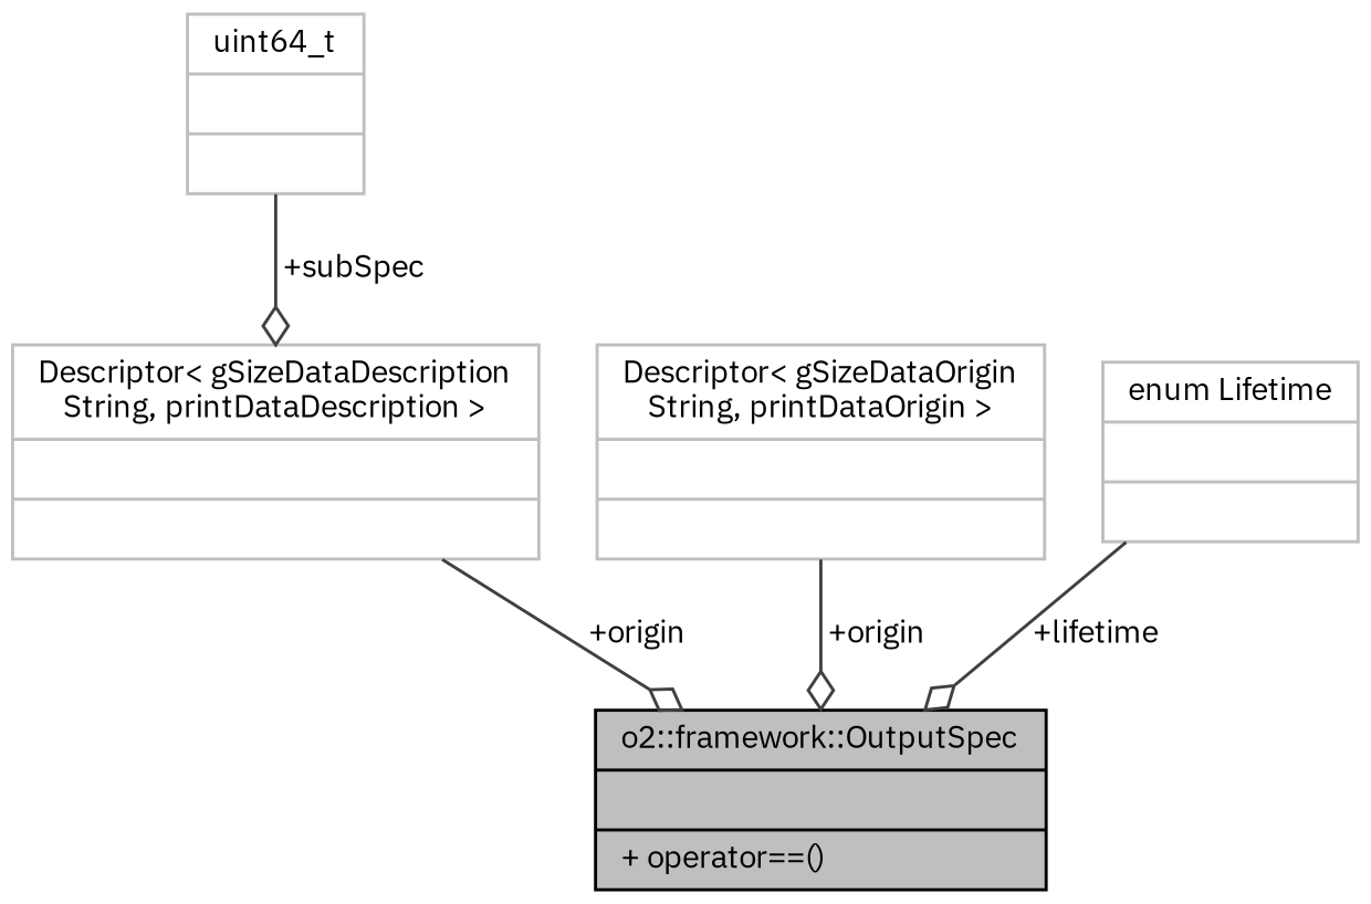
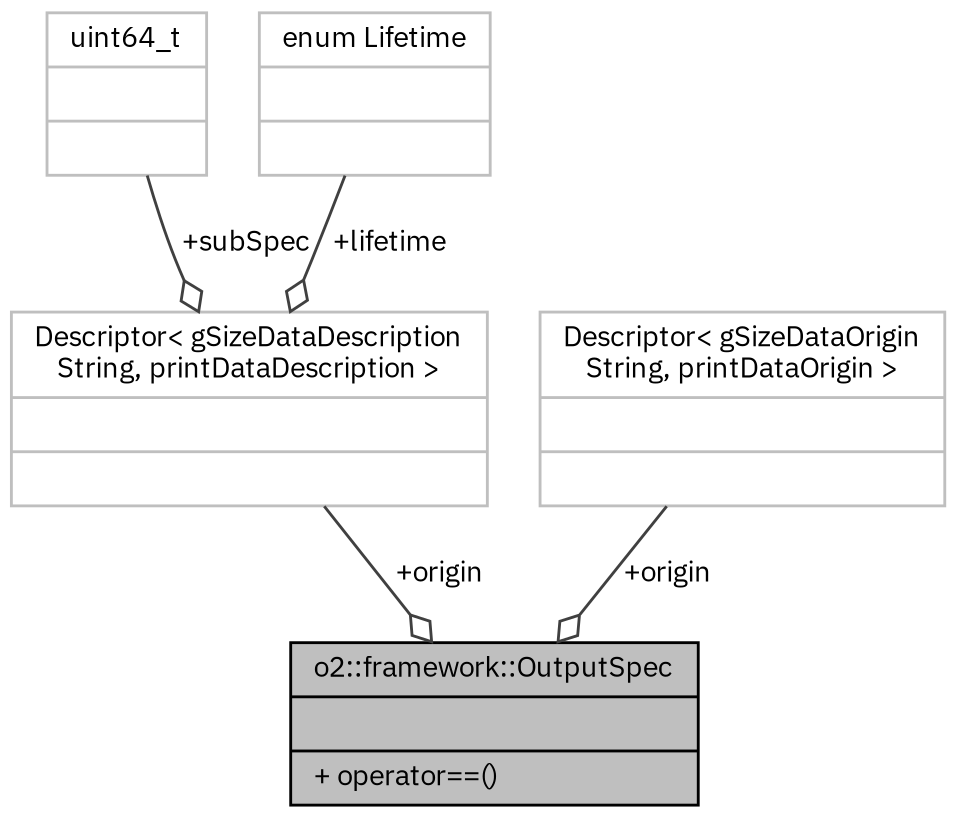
  digraph {
    fontname="IBM Plex Sans"
    node [color=grey75 fontname="IBM Plex Sans" fontsize=10 shape=record]
    edge [arrowhead=odiamond color=grey25 fontname="IBM Plex Sans" fontsize=10 labelfontname=Helvetica labelfontsize=10 style=solid]
    n1 [color=black fillcolor=grey75 fontcolor=black height=0.2 label="{o2::framework::OutputSpec\n||+ operator==()\l}" style=filled width=0.4]
    n2 [height=0.2 label="{uint64_t\n||}" width=0.4]
    n3 [height=0.2 label="{Descriptor\< gSizeDataDescription\lString, printDataDescription \>\n||}" width=0.4]
    n4 [height=0.2 label="{Descriptor\< gSizeDataOrigin\lString, printDataOrigin \>\n||}" width=0.4]
    n5 [height=0.2 label="{enum Lifetime\n||}" width=0.4]
    n2 -> n3 [label=" +subSpec"]
    n3 -> n1 [label=" +origin"]
    n4 -> n1 [label=" +origin"]
-   n5 -> n1 [label=" +lifetime"]
+   n5 -> n3 [label=" +lifetime"]
  }
